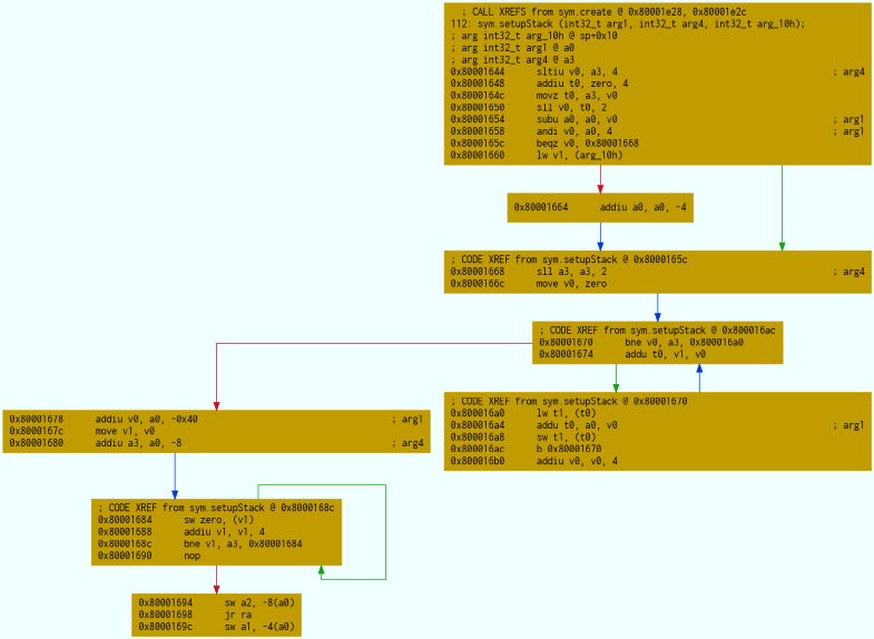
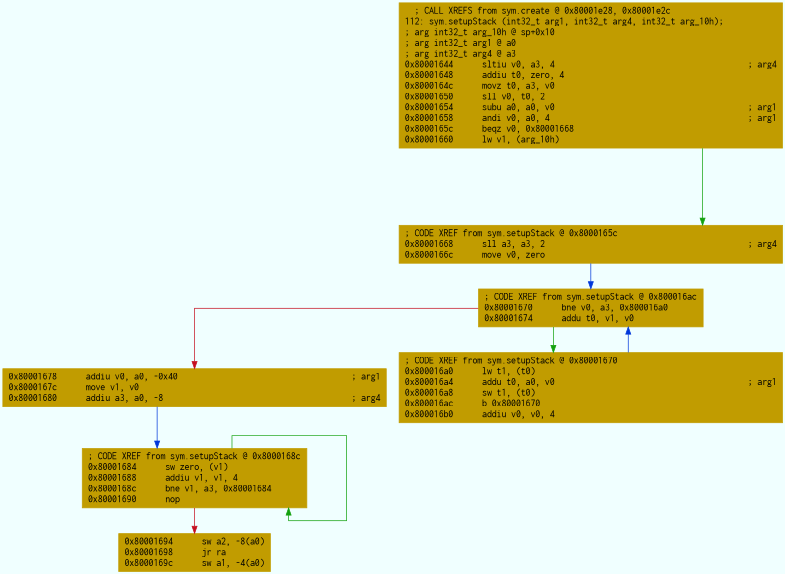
  digraph {
    bgcolor=azure
    fontname=Courier
    fontsize=8
    splines=ortho
    node [color="#c19c00" fillcolor="#c19c00" fontname=Courier shape=box style=filled]
    edge [arrowhead=normal color="#0037da"]
    n1 [label="  ; CALL XREFS from sym.create @ 0x80001e28, 0x80001e2c\l112: sym.setupStack (int32_t arg1, int32_t arg4, int32_t arg_10h);\l; arg int32_t arg_10h @ sp+0x10\l; arg int32_t arg1 @ a0\l; arg int32_t arg4 @ a3\l0x80001644      sltiu v0, a3, 4                                        ; arg4\l0x80001648      addiu t0, zero, 4\l0x8000164c      movz t0, a3, v0\l0x80001650      sll v0, t0, 2\l0x80001654      subu a0, a0, v0                                        ; arg1\l0x80001658      andi v0, a0, 4                                         ; arg1\l0x8000165c      beqz v0, 0x80001668\l0x80001660      lw v1, (arg_10h)\l"]
-   n2 [label="0x80001664      addiu a0, a0, -4\l"]
    n3 [label="; CODE XREF from sym.setupStack @ 0x8000165c\l0x80001668      sll a3, a3, 2                                          ; arg4\l0x8000166c      move v0, zero\l"]
    n4 [label="; CODE XREF from sym.setupStack @ 0x800016ac\l0x80001670      bne v0, a3, 0x800016a0\l0x80001674      addu t0, v1, v0\l"]
    n5 [label="0x80001678      addiu v0, a0, -0x40                                    ; arg1\l0x8000167c      move v1, v0\l0x80001680      addiu a3, a0, -8                                       ; arg4\l"]
    n6 [label="; CODE XREF from sym.setupStack @ 0x80001670\l0x800016a0      lw t1, (t0)\l0x800016a4      addu t0, a0, v0                                        ; arg1\l0x800016a8      sw t1, (t0)\l0x800016ac      b 0x80001670\l0x800016b0      addiu v0, v0, 4\l"]
    n7 [label="; CODE XREF from sym.setupStack @ 0x8000168c\l0x80001684      sw zero, (v1)\l0x80001688      addiu v1, v1, 4\l0x8000168c      bne v1, a3, 0x80001684\l0x80001690      nop\l"]
    n8 [label="0x80001694      sw a2, -8(a0)\l0x80001698      jr ra\l0x8000169c      sw a1, -4(a0)\l"]
-   n1 -> n2 [color="#c50f1f"]
    n1 -> n3 [color="#13a10e"]
-   n2 -> n3
    n3 -> n4
    n4 -> n5 [color="#c50f1f"]
    n4 -> n6 [color="#13a10e"]
    n5 -> n7
    n6 -> n4
    n7 -> n7 [color="#13a10e"]
    n7 -> n8 [color="#c50f1f"]
  }
